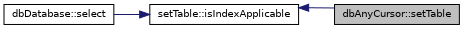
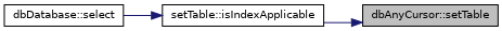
  digraph {
    rankdir=RL
    node [color=black fillcolor=white fontname=Helvetica fontsize=10 shape=record style=filled]
    edge [color=midnightblue dir=back fontname=Helvetica fontsize=10 labelfontname=Helvetica labelfontsize=10 style=solid]
    n1 [fillcolor=grey75 fontcolor=black height=0.2 label="dbAnyCursor::setTable" width=0.4]
    n2 [height=0.2 label="setTable::isIndexApplicable" width=0.4]
    n3 [height=0.2 label="dbDatabase::select" width=0.4]
-   n2 -> n1
+   n1 -> n2
    n2 -> n3
  }
